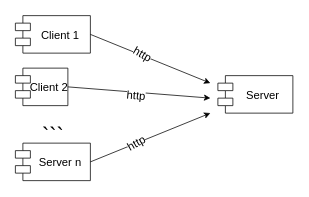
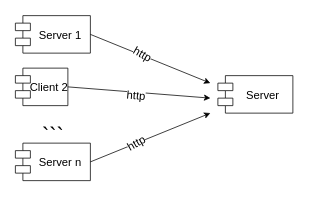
  <mxCell id="0" />
  <mxCell id="1" parent="0" />
- <mxCell id="2" value="Client 1" style="shape=module;align=left;spacingLeft=20;align=center;verticalAlign=top;spacingTop=10;fontSize=15;" parent="1" vertex="1"><mxGeometry x="20" y="20" width="100" height="50" as="geometry" /></mxCell>
+ <mxCell id="2" value="Server 1" style="shape=module;align=left;spacingLeft=20;align=center;verticalAlign=top;spacingTop=10;fontSize=15;" parent="1" vertex="1"><mxGeometry x="20" y="20" width="100" height="50" as="geometry" /></mxCell>
  <mxCell id="3" value="Client 2" style="shape=module;align=left;spacingLeft=20;align=center;verticalAlign=top;spacingTop=10;fontSize=15;" parent="1" vertex="1"><mxGeometry x="20" y="90" width="70" height="50" as="geometry" /></mxCell>
  <mxCell id="4" value="Server n" style="shape=module;align=left;spacingLeft=20;align=center;verticalAlign=top;spacingTop=10;fontSize=15;" parent="1" vertex="1"><mxGeometry x="20" y="190" width="100" height="50" as="geometry" /></mxCell>
  <mxCell id="5" value="Server&#10;" style="shape=module;align=left;spacingLeft=20;align=center;verticalAlign=top;spacingTop=10;fontSize=15;" parent="1" vertex="1"><mxGeometry x="290" y="100" width="100" height="50" as="geometry" /></mxCell>
  <mxCell id="6" value="```" style="text;html=1;align=center;verticalAlign=middle;resizable=0;points=[];autosize=1;fontSize=29;" parent="1" vertex="1"><mxGeometry x="50" y="160" width="40" height="40" as="geometry" /></mxCell>
  <mxCell id="7" value="" style="endArrow=classic;html=1;fontSize=32;exitX=1;exitY=0.5;exitDx=0;exitDy=0;" parent="1" source="2" edge="1"><mxGeometry width="50" height="50" relative="1" as="geometry"><mxPoint x="210" y="220" as="sourcePoint" /><mxPoint x="280" y="110" as="targetPoint" /></mxGeometry></mxCell>
  <mxCell id="8" value="http" style="text;html=1;align=center;verticalAlign=middle;resizable=0;points=[];labelBackgroundColor=#ffffff;fontSize=15;rotation=30;" parent="7" vertex="1" connectable="0"><mxGeometry x="0.181" y="1" relative="1" as="geometry"><mxPoint x="-24.88" y="-12.46" as="offset" /></mxGeometry></mxCell>
  <mxCell id="9" value="" style="endArrow=classic;html=1;fontSize=32;exitX=1;exitY=0.5;exitDx=0;exitDy=0;" parent="1" source="3" edge="1"><mxGeometry width="50" height="50" relative="1" as="geometry"><mxPoint x="130" y="130" as="sourcePoint" /><mxPoint x="280" y="130" as="targetPoint" /></mxGeometry></mxCell>
  <mxCell id="10" value="http" style="text;html=1;align=center;verticalAlign=middle;resizable=0;points=[];labelBackgroundColor=#ffffff;fontSize=15;rotation=5;" parent="9" vertex="1" connectable="0"><mxGeometry x="0.325" relative="1" as="geometry"><mxPoint x="-35.54" y="0.11" as="offset" /></mxGeometry></mxCell>
  <mxCell id="11" value="" style="endArrow=classic;html=1;fontSize=32;exitX=1;exitY=0.5;exitDx=0;exitDy=0;" parent="1" source="4" edge="1"><mxGeometry width="50" height="50" relative="1" as="geometry"><mxPoint x="130" y="220" as="sourcePoint" /><mxPoint x="280" y="150" as="targetPoint" /></mxGeometry></mxCell>
  <mxCell id="12" value="http" style="text;html=1;align=center;verticalAlign=middle;resizable=0;points=[];labelBackgroundColor=#ffffff;fontSize=15;rotation=-30;" parent="11" vertex="1" connectable="0"><mxGeometry x="-0.187" y="8" relative="1" as="geometry"><mxPoint x="-1.84" y="8.76" as="offset" /></mxGeometry></mxCell>
